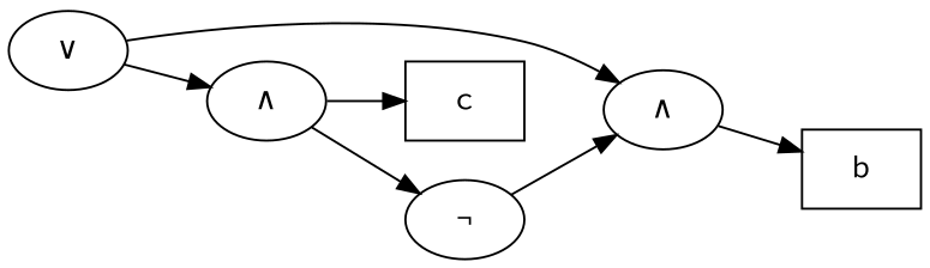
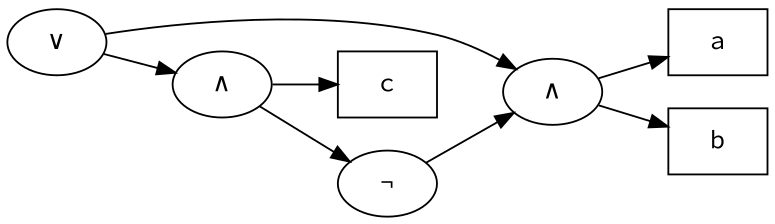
  digraph {
    rankdir=LR
    fontname="Source Code Pro"
    node [fontname="Source Code Pro"]
    edge [fontname="Source Code Pro"]
+   n1 [label=a shape=box]
    n2 [label=b shape=box]
    n3 [label=c shape=box]
    n4 [label="∧"]
    n5 [label="¬"]
    n6 [label="∧"]
    n7 [label="∨"]
+   n4 -> n1
    n4 -> n2
    n5 -> n4
    n6 -> n3
    n6 -> n5
    n7 -> n4
    n7 -> n6
  }
